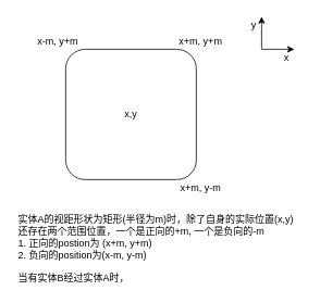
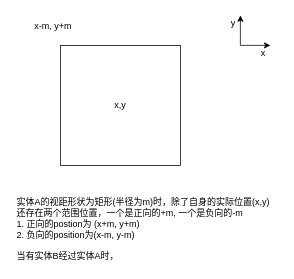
  <mxCell id="0" />
  <mxCell id="1" parent="0" />
- <mxCell id="2" value="x,y" style="whiteSpace=wrap;html=1;rounded=1;" vertex="1" parent="1"><mxGeometry x="80" y="60" width="160" height="160" as="geometry" /></mxCell>
- <mxCell id="3" value="x+m, y-m" style="text;html=1;align=center;verticalAlign=middle;resizable=0;points=[];autosize=1;" vertex="1" parent="1"><mxGeometry x="210" y="220" width="70" height="20" as="geometry" /></mxCell>
- <mxCell id="4" value="x-m, y+m" style="text;html=1;align=center;verticalAlign=middle;resizable=0;points=[];autosize=1;" vertex="1" parent="1"><mxGeometry x="35" y="40" width="70" height="20" as="geometry" /></mxCell>
+ <mxCell id="2" value="x,y" style="rounded=0;whiteSpace=wrap;html=1;" vertex="1" parent="1"><mxGeometry x="80" y="60" width="160" height="160" as="geometry" /></mxCell>
+ <mxCell id="4" value="x-m, y+m" style="text;html=1;align=center;verticalAlign=middle;resizable=0;points=[];autosize=1;" vertex="1" parent="1"><mxGeometry x="35" y="25" width="70" height="20" as="geometry" /></mxCell>
  <mxCell id="5" value="" style="endArrow=classic;html=1;" edge="1" parent="1"><mxGeometry width="50" height="50" relative="1" as="geometry"><mxPoint x="320" y="60" as="sourcePoint" /><mxPoint x="360" y="60" as="targetPoint" /></mxGeometry></mxCell>
  <mxCell id="6" value="" style="endArrow=classic;html=1;" edge="1" parent="1"><mxGeometry width="50" height="50" relative="1" as="geometry"><mxPoint x="320" y="60" as="sourcePoint" /><mxPoint x="320" y="20" as="targetPoint" /></mxGeometry></mxCell>
  <mxCell id="7" value="x" style="text;html=1;align=center;verticalAlign=middle;resizable=0;points=[];autosize=1;" vertex="1" parent="1"><mxGeometry x="340" y="60" width="20" height="20" as="geometry" /></mxCell>
  <mxCell id="8" value="y" style="text;html=1;align=center;verticalAlign=middle;resizable=0;points=[];autosize=1;" vertex="1" parent="1"><mxGeometry x="300" y="20" width="20" height="20" as="geometry" /></mxCell>
- <mxCell id="9" value="x+m, y+m" style="text;html=1;align=center;verticalAlign=middle;resizable=0;points=[];autosize=1;" vertex="1" parent="1"><mxGeometry x="210" y="40" width="70" height="20" as="geometry" /></mxCell>
  <mxCell id="10" value="实体A的视距形状为矩形(半径为m)时，除了自身的实际位置(x,y)&lt;br&gt;还存在两个范围位置，一个是正向的+m, 一个是负向的-m&lt;br&gt;&lt;div&gt;1. 正向的postion为 (x+m, y+m)&lt;/div&gt;&lt;div&gt;2. 负向的position为(x-m, y-m)&lt;/div&gt;&lt;div&gt;&lt;br&gt;&lt;/div&gt;&lt;div&gt;当有实体B经过实体A时，&lt;/div&gt;" style="text;html=1;align=left;verticalAlign=middle;resizable=0;points=[];autosize=1;" vertex="1" parent="1"><mxGeometry x="20" y="260" width="350" height="90" as="geometry" /></mxCell>
